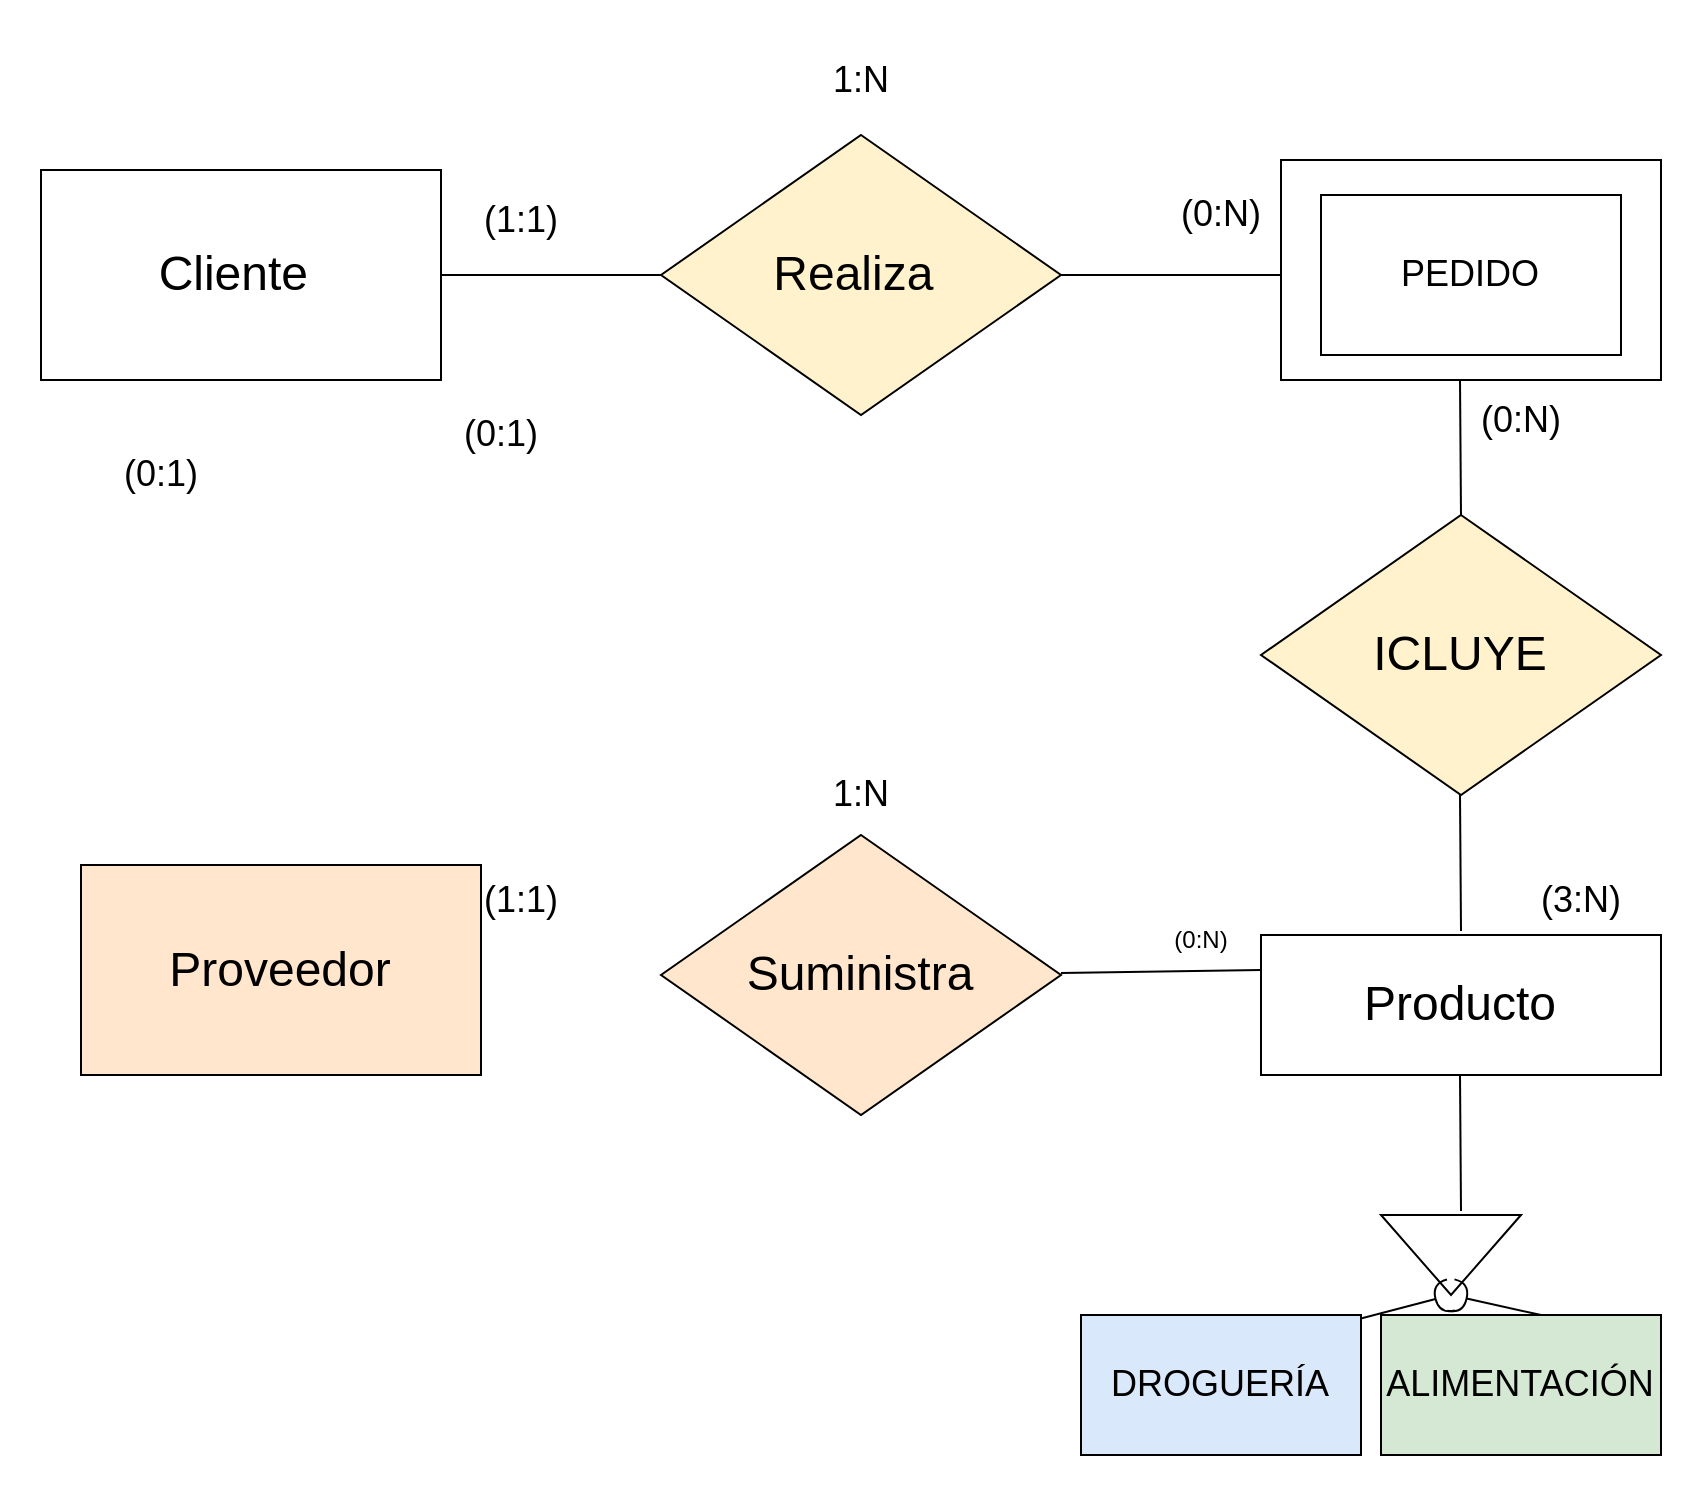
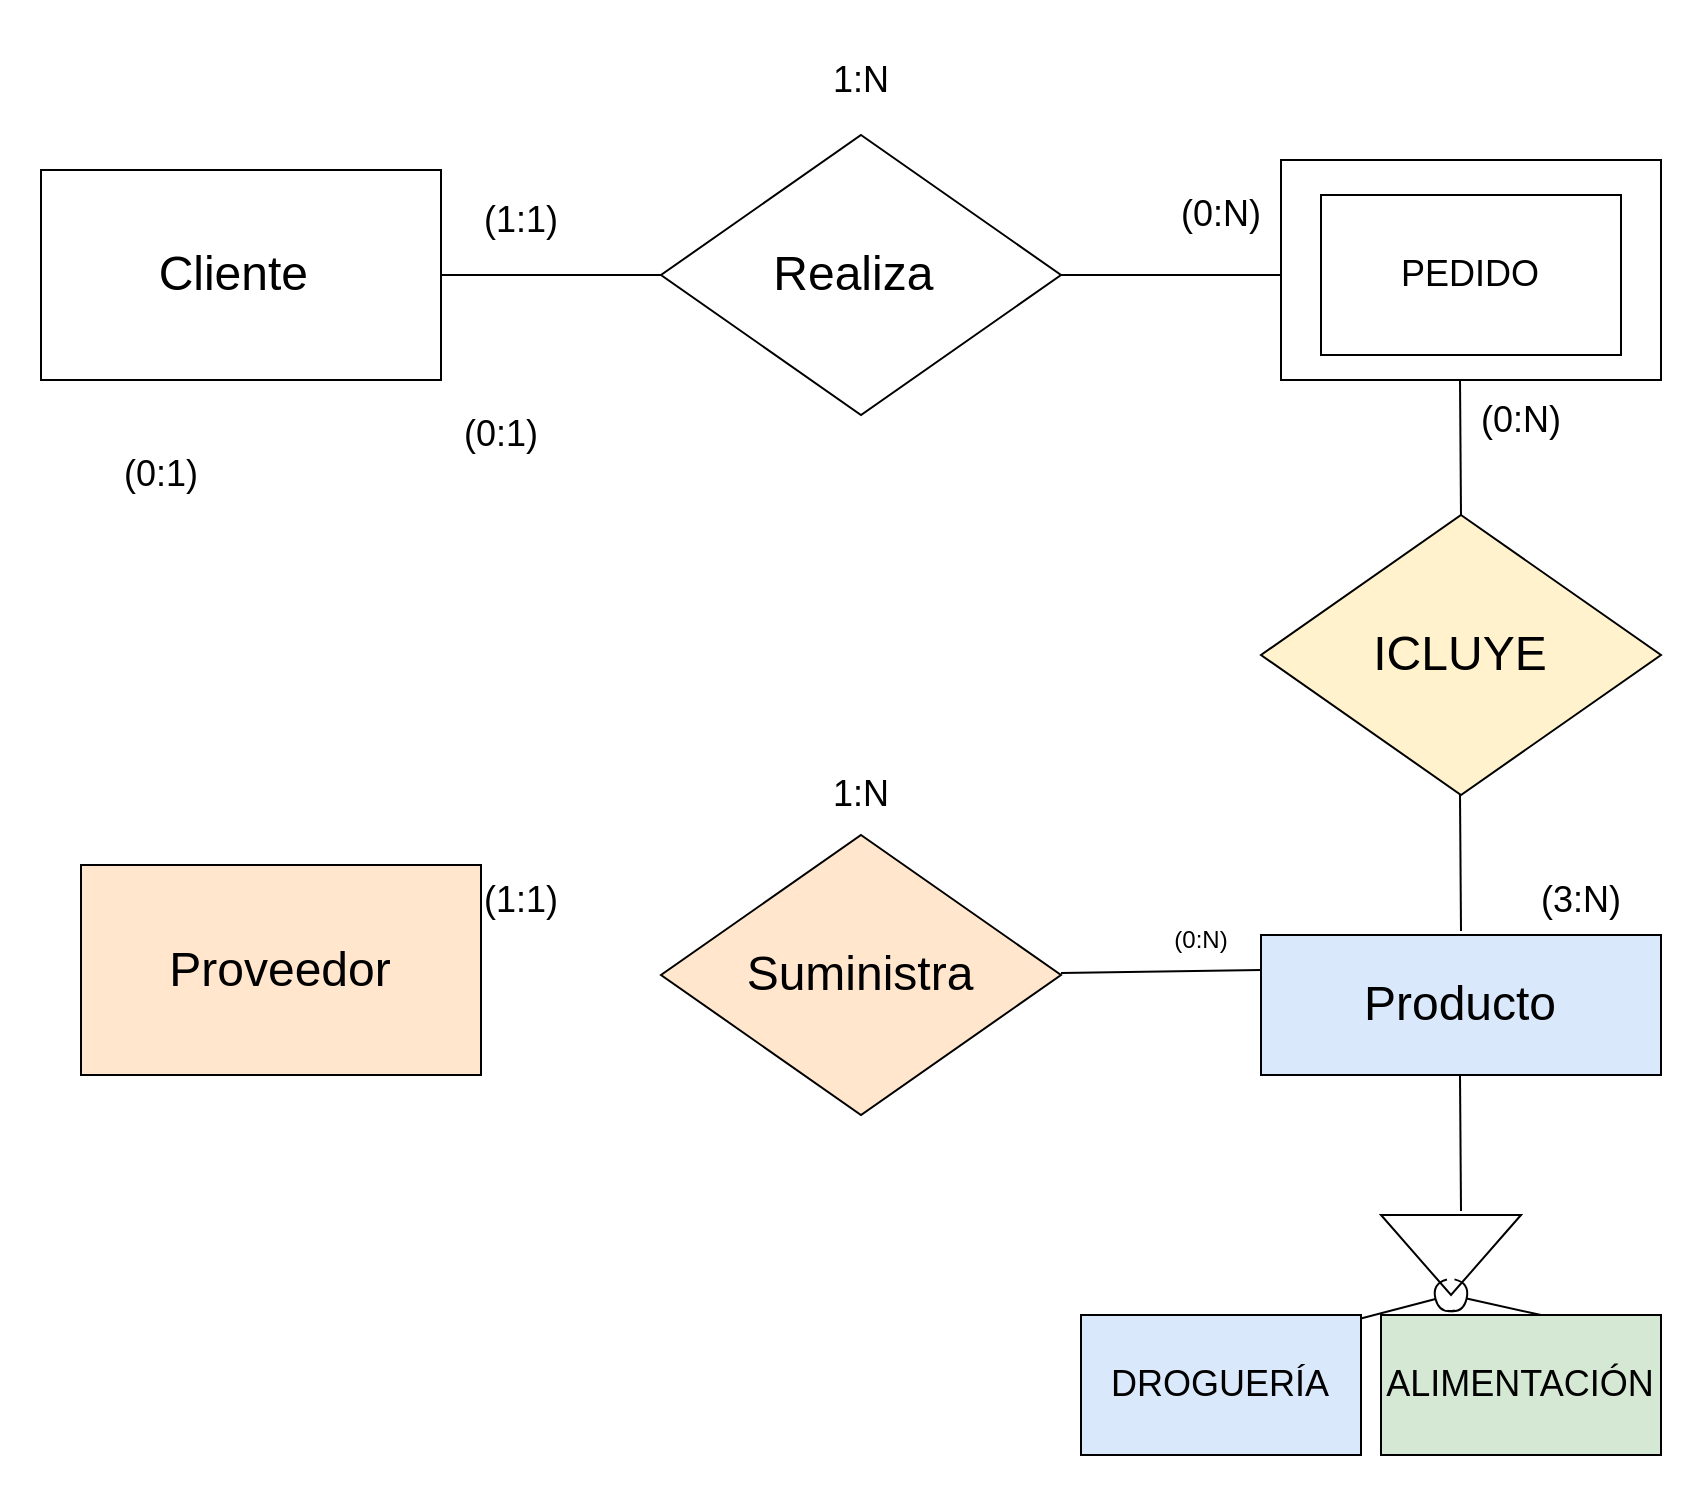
  <mxCell id="0" />
  <mxCell id="1" parent="0" />
  <mxCell id="2" value="&lt;font style=&quot;font-size: 18px;&quot;&gt;(0:1)&lt;/font&gt;" style="text;html=1;align=center;verticalAlign=middle;resizable=0;points=[];autosize=1;strokeColor=none;fillColor=none;" parent="1" vertex="1"><mxGeometry x="220" y="197" width="60" height="40" as="geometry" /></mxCell>
  <mxCell id="3" value="&lt;span style=&quot;font-size: 24px;&quot;&gt;Pedido&lt;/span&gt;" style="whiteSpace=wrap;html=1;align=center;" parent="1" vertex="1"><mxGeometry x="640" y="79.5" width="190" height="110" as="geometry" /></mxCell>
  <mxCell id="4" value="&lt;font style=&quot;font-size: 24px;&quot;&gt;Cliente&amp;nbsp;&lt;/font&gt;" style="whiteSpace=wrap;html=1;align=center;" parent="1" vertex="1"><mxGeometry x="20" y="84.5" width="200" height="105" as="geometry" /></mxCell>
  <mxCell id="5" value="" style="edgeStyle=orthogonalEdgeStyle;rounded=0;orthogonalLoop=1;jettySize=auto;html=1;endArrow=none;endFill=0;" parent="1" target="3" edge="1"><mxGeometry relative="1" as="geometry"><mxPoint x="530" y="137" as="sourcePoint" /><Array as="points"><mxPoint x="620" y="137" /><mxPoint x="620" y="137" /></Array></mxGeometry></mxCell>
  <mxCell id="6" value="" style="rounded=0;orthogonalLoop=1;jettySize=auto;html=1;endArrow=none;endFill=0;" parent="1" target="4" edge="1"><mxGeometry relative="1" as="geometry"><mxPoint x="330" y="137" as="sourcePoint" /></mxGeometry></mxCell>
  <mxCell id="7" value="&lt;font style=&quot;font-size: 18px;&quot;&gt;(1:1)&lt;/font&gt;" style="text;html=1;align=center;verticalAlign=middle;resizable=0;points=[];autosize=1;strokeColor=none;fillColor=none;" parent="1" vertex="1"><mxGeometry x="230" y="90" width="60" height="40" as="geometry" /></mxCell>
  <mxCell id="8" value="&lt;font style=&quot;font-size: 18px;&quot;&gt;(0:N)&lt;/font&gt;" style="text;html=1;align=center;verticalAlign=middle;resizable=0;points=[];autosize=1;strokeColor=none;fillColor=none;" parent="1" vertex="1"><mxGeometry x="580" y="87" width="60" height="40" as="geometry" /></mxCell>
- <mxCell id="9" value="&lt;span style=&quot;font-size: 24px;&quot;&gt;Realiza&amp;nbsp;&lt;/span&gt;" style="rhombus;whiteSpace=wrap;html=1;fillColor=#fff2cc;" parent="1" vertex="1"><mxGeometry x="330" y="67" width="200" height="140" as="geometry" /></mxCell>
+ <mxCell id="9" value="&lt;span style=&quot;font-size: 24px;&quot;&gt;Realiza&amp;nbsp;&lt;/span&gt;" style="rhombus;whiteSpace=wrap;html=1;" parent="1" vertex="1"><mxGeometry x="330" y="67" width="200" height="140" as="geometry" /></mxCell>
  <mxCell id="10" value="&lt;font style=&quot;font-size: 18px;&quot;&gt;(0:1)&lt;/font&gt;" style="text;html=1;align=center;verticalAlign=middle;resizable=0;points=[];autosize=1;strokeColor=none;fillColor=none;" parent="1" vertex="1"><mxGeometry x="50" y="217" width="60" height="40" as="geometry" /></mxCell>
  <mxCell id="11" value="" style="endArrow=none;html=1;rounded=0;entryX=0.5;entryY=1;entryDx=0;entryDy=0;exitX=0.5;exitY=0;exitDx=0;exitDy=0;" edge="1" parent="1" source="13"><mxGeometry width="50" height="50" relative="1" as="geometry"><mxPoint x="729.5" y="324.5" as="sourcePoint" /><mxPoint x="729.5" y="189.5" as="targetPoint" /></mxGeometry></mxCell>
- <mxCell id="12" value="&lt;font style=&quot;font-size: 24px;&quot;&gt;Producto&lt;/font&gt;" style="whiteSpace=wrap;html=1;align=center;" vertex="1" parent="1"><mxGeometry x="630" y="467" width="200" height="70" as="geometry" /></mxCell>
+ <mxCell id="12" value="&lt;font style=&quot;font-size: 24px;&quot;&gt;Producto&lt;/font&gt;" style="whiteSpace=wrap;html=1;align=center;fillColor=#dae8fc;" vertex="1" parent="1"><mxGeometry x="630" y="467" width="200" height="70" as="geometry" /></mxCell>
  <mxCell id="13" value="&lt;span style=&quot;font-size: 24px;&quot;&gt;ICLUYE&lt;/span&gt;" style="rhombus;whiteSpace=wrap;html=1;fillColor=#fff2cc;" vertex="1" parent="1"><mxGeometry x="630" y="257" width="200" height="140" as="geometry" /></mxCell>
  <mxCell id="14" value="&lt;font style=&quot;font-size: 18px;&quot;&gt;PEDIDO&lt;/font&gt;" style="rounded=0;whiteSpace=wrap;html=1;" vertex="1" parent="1"><mxGeometry x="660" y="97" width="150" height="80" as="geometry" /></mxCell>
  <mxCell id="15" value="" style="endArrow=none;html=1;rounded=0;entryX=0.5;entryY=1;entryDx=0;entryDy=0;endFill=0;startArrow=none;startFill=0;" edge="1" parent="1"><mxGeometry width="50" height="50" relative="1" as="geometry"><mxPoint x="730" y="465" as="sourcePoint" /><mxPoint x="729.5" y="397" as="targetPoint" /></mxGeometry></mxCell>
  <mxCell id="16" value="" style="triangle;whiteSpace=wrap;html=1;rotation=90;" vertex="1" parent="1"><mxGeometry x="705" y="592" width="40" height="70" as="geometry" /></mxCell>
  <mxCell id="17" value="" style="endArrow=none;html=1;rounded=0;entryX=0.5;entryY=1;entryDx=0;entryDy=0;endFill=0;startArrow=none;startFill=0;" edge="1" parent="1"><mxGeometry width="50" height="50" relative="1" as="geometry"><mxPoint x="730" y="605" as="sourcePoint" /><mxPoint x="729.5" y="537" as="targetPoint" /></mxGeometry></mxCell>
  <mxCell id="18" value="" style="endArrow=halfCircle;html=1;rounded=0;entryX=1;entryY=0.5;entryDx=0;entryDy=0;endFill=0;" edge="1" parent="1" target="16"><mxGeometry width="50" height="50" relative="1" as="geometry"><mxPoint x="610" y="677" as="sourcePoint" /><mxPoint x="360" y="317" as="targetPoint" /></mxGeometry></mxCell>
  <mxCell id="19" value="" style="endArrow=halfCircle;html=1;rounded=0;entryX=1;entryY=0.5;entryDx=0;entryDy=0;startArrow=none;startFill=0;endFill=0;" edge="1" parent="1" target="16"><mxGeometry width="50" height="50" relative="1" as="geometry"><mxPoint x="770" y="657" as="sourcePoint" /><mxPoint x="360" y="317" as="targetPoint" /></mxGeometry></mxCell>
  <mxCell id="20" value="&lt;font style=&quot;font-size: 18px;&quot;&gt;DROGUERÍA&lt;/font&gt;" style="rounded=0;whiteSpace=wrap;html=1;fillColor=#dae8fc;" vertex="1" parent="1"><mxGeometry x="540" y="657" width="140" height="70" as="geometry" /></mxCell>
  <mxCell id="21" value="&lt;font style=&quot;font-size: 18px;&quot;&gt;ALIMENTACIÓN&lt;/font&gt;" style="rounded=0;whiteSpace=wrap;html=1;fillColor=#d5e8d4;" vertex="1" parent="1"><mxGeometry x="690" y="657" width="140" height="70" as="geometry" /></mxCell>
  <mxCell id="22" value="&lt;span style=&quot;font-size: 24px;&quot;&gt;Suministra&lt;/span&gt;" style="rhombus;whiteSpace=wrap;html=1;fillColor=#ffe6cc;" vertex="1" parent="1"><mxGeometry x="330" y="417" width="200" height="140" as="geometry" /></mxCell>
  <mxCell id="23" value="&lt;font style=&quot;font-size: 24px;&quot;&gt;Cliente&amp;nbsp;&lt;/font&gt;" style="whiteSpace=wrap;html=1;align=center;" vertex="1" parent="1"><mxGeometry x="20" y="84.5" width="200" height="105" as="geometry" /></mxCell>
  <mxCell id="24" value="&lt;font style=&quot;font-size: 24px;&quot;&gt;Proveedor&lt;/font&gt;" style="whiteSpace=wrap;html=1;align=center;fillColor=#ffe6cc;" vertex="1" parent="1"><mxGeometry x="40" y="432" width="200" height="105" as="geometry" /></mxCell>
  <mxCell id="25" value="" style="endArrow=none;html=1;rounded=0;exitX=1;exitY=0.5;exitDx=0;exitDy=0;entryX=0;entryY=0.25;entryDx=0;entryDy=0;" edge="1" parent="1" target="12"><mxGeometry width="50" height="50" relative="1" as="geometry"><mxPoint x="530" y="486" as="sourcePoint" /><mxPoint x="620" y="488" as="targetPoint" /></mxGeometry></mxCell>
  <mxCell id="26" value="&lt;font style=&quot;font-size: 18px;&quot;&gt;(0:N)&lt;/font&gt;" style="text;html=1;align=center;verticalAlign=middle;resizable=0;points=[];autosize=1;strokeColor=none;fillColor=none;" vertex="1" parent="1"><mxGeometry x="730" y="189.5" width="60" height="40" as="geometry" /></mxCell>
  <mxCell id="27" value="&lt;font style=&quot;font-size: 18px;&quot;&gt;1:N&lt;/font&gt;" style="text;html=1;align=center;verticalAlign=middle;resizable=0;points=[];autosize=1;strokeColor=none;fillColor=none;" vertex="1" parent="1"><mxGeometry x="405" y="20" width="50" height="40" as="geometry" /></mxCell>
  <mxCell id="28" value="&lt;font style=&quot;font-size: 18px;&quot;&gt;(3:N)&lt;/font&gt;" style="text;html=1;align=center;verticalAlign=middle;resizable=0;points=[];autosize=1;strokeColor=none;fillColor=none;" vertex="1" parent="1"><mxGeometry x="760" y="430" width="60" height="40" as="geometry" /></mxCell>
  <mxCell id="29" value="&lt;font style=&quot;font-size: 18px;&quot;&gt;(1:1)&lt;/font&gt;" style="text;html=1;align=center;verticalAlign=middle;resizable=0;points=[];autosize=1;strokeColor=none;fillColor=none;" vertex="1" parent="1"><mxGeometry x="230" y="430" width="60" height="40" as="geometry" /></mxCell>
  <mxCell id="30" value="(0:N)" style="text;html=1;align=center;verticalAlign=middle;resizable=0;points=[];autosize=1;strokeColor=none;fillColor=none;" vertex="1" parent="1"><mxGeometry x="575" y="455" width="50" height="30" as="geometry" /></mxCell>
  <mxCell id="31" value="&lt;font style=&quot;font-size: 18px;&quot;&gt;1:N&lt;/font&gt;" style="text;html=1;align=center;verticalAlign=middle;resizable=0;points=[];autosize=1;strokeColor=none;fillColor=none;" vertex="1" parent="1"><mxGeometry x="405" y="377" width="50" height="40" as="geometry" /></mxCell>
